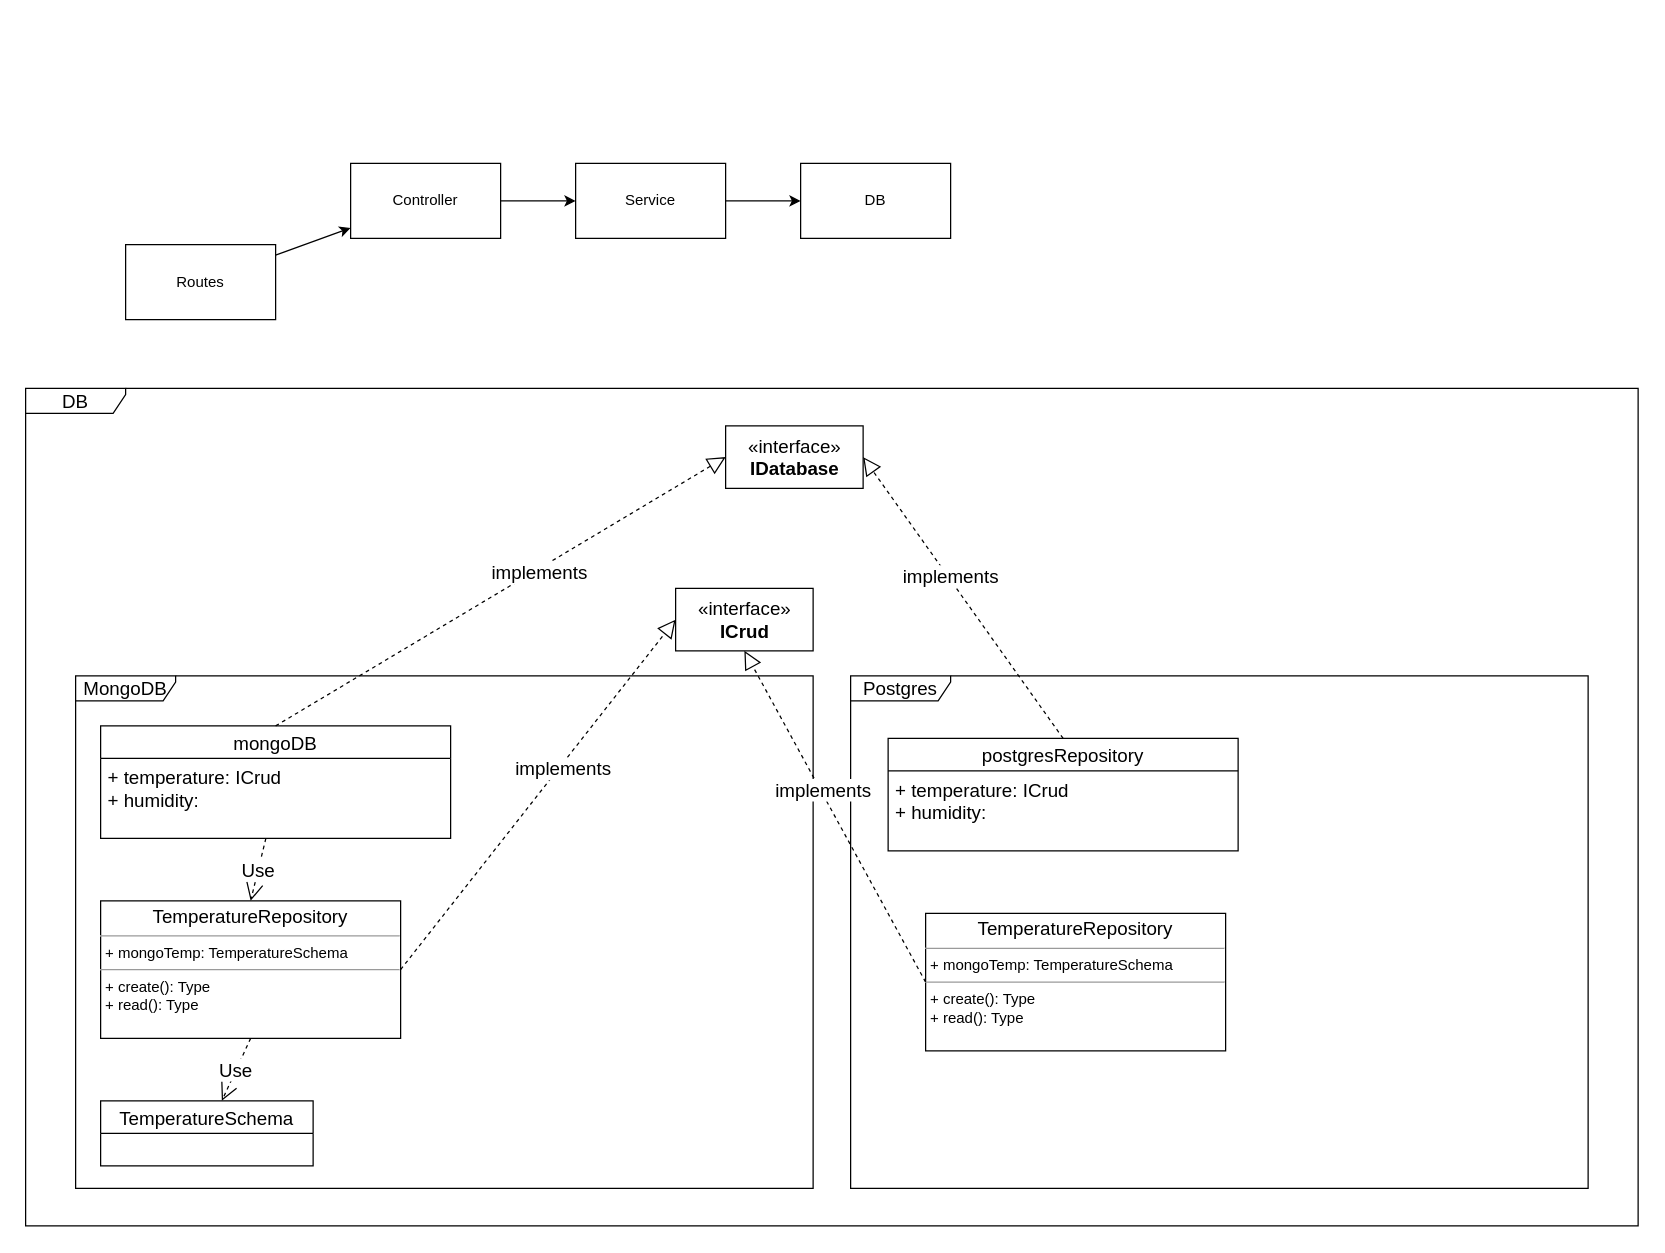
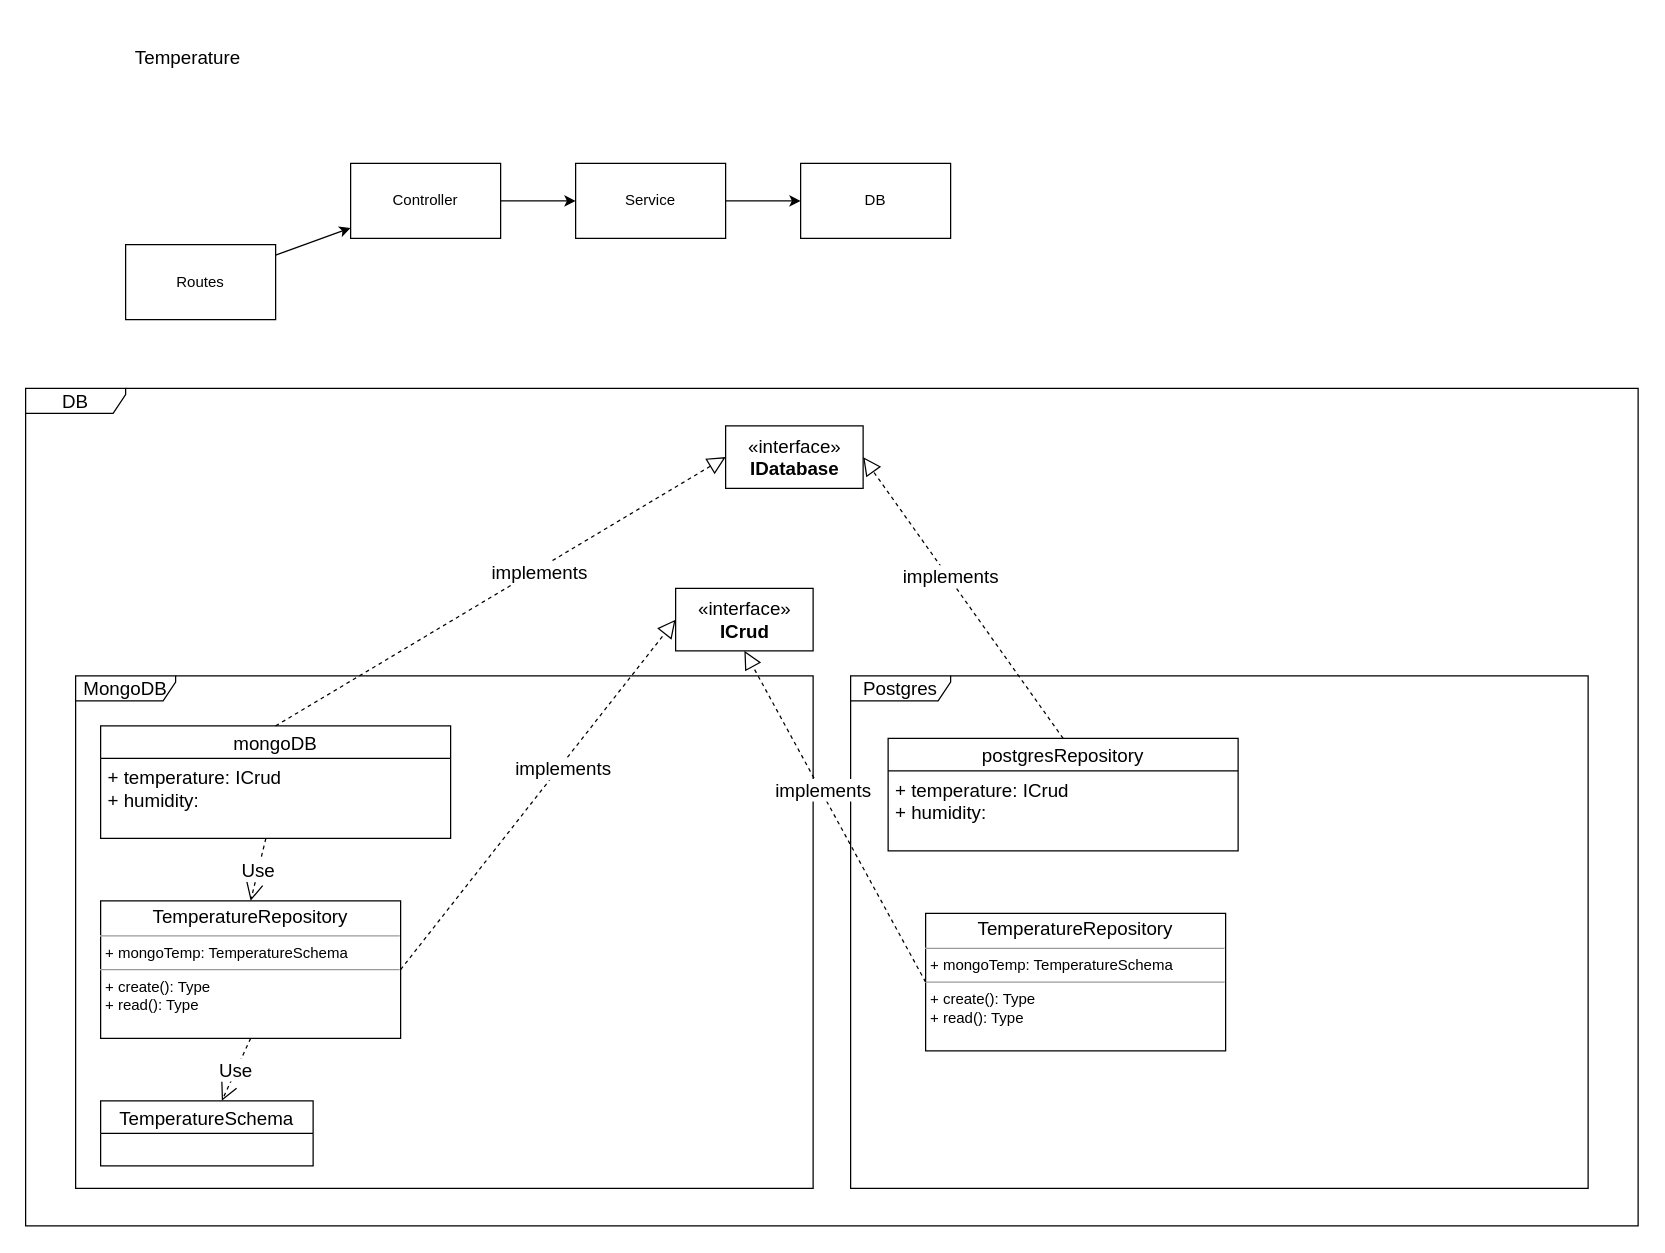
  <mxCell id="0" />
  <mxCell id="1" parent="0" />
  <mxCell id="2" value="DB" style="shape=umlFrame;whiteSpace=wrap;html=1;fontSize=15;width=80;height=20;" vertex="1" parent="1"><mxGeometry x="20" y="310" width="1290" height="670" as="geometry" /></mxCell>
  <mxCell id="3" value="MongoDB" style="shape=umlFrame;whiteSpace=wrap;html=1;fontSize=15;width=80;height=20;" vertex="1" parent="1"><mxGeometry x="60" y="540" width="590" height="410" as="geometry" /></mxCell>
  <mxCell id="4" value="" style="edgeStyle=none;html=1;fontSize=15;startArrow=none;startFill=0;" edge="1" parent="1" source="6" target="9"><mxGeometry relative="1" as="geometry" /></mxCell>
  <mxCell id="5" value="" style="edgeStyle=none;html=1;fontSize=15;startArrow=classic;startFill=1;endArrow=none;endFill=0;" edge="1" parent="1" source="6" target="11"><mxGeometry relative="1" as="geometry" /></mxCell>
  <mxCell id="6" value="Controller" style="rounded=0;whiteSpace=wrap;html=1;" vertex="1" parent="1"><mxGeometry x="280" y="130" width="120" height="60" as="geometry" /></mxCell>
+ <mxCell id="7" value="&lt;font style=&quot;font-size: 15px&quot;&gt;Temperature&lt;/font&gt;" style="text;html=1;strokeColor=none;fillColor=none;align=center;verticalAlign=middle;whiteSpace=wrap;rounded=0;" vertex="1" parent="1"><mxGeometry x="100" y="20" width="100" height="50" as="geometry" /></mxCell>
  <mxCell id="8" value="" style="edgeStyle=none;html=1;fontSize=15;startArrow=none;startFill=0;" edge="1" parent="1" source="9" target="10"><mxGeometry relative="1" as="geometry" /></mxCell>
  <mxCell id="9" value="Service" style="rounded=0;whiteSpace=wrap;html=1;" vertex="1" parent="1"><mxGeometry x="460" y="130" width="120" height="60" as="geometry" /></mxCell>
  <mxCell id="10" value="DB" style="rounded=0;whiteSpace=wrap;html=1;" vertex="1" parent="1"><mxGeometry x="640" y="130" width="120" height="60" as="geometry" /></mxCell>
  <mxCell id="11" value="Routes" style="rounded=0;whiteSpace=wrap;html=1;" vertex="1" parent="1"><mxGeometry x="100" y="195" width="120" height="60" as="geometry" /></mxCell>
  <mxCell id="12" value="TemperatureSchema" style="swimlane;fontStyle=0;childLayout=stackLayout;horizontal=1;startSize=26;fillColor=none;horizontalStack=0;resizeParent=1;resizeParentMax=0;resizeLast=0;collapsible=1;marginBottom=0;fontSize=15;" vertex="1" parent="1"><mxGeometry x="80" y="880" width="170" height="52" as="geometry" /></mxCell>
  <mxCell id="13" value="Use" style="endArrow=open;endSize=12;dashed=1;html=1;fontSize=15;exitX=0.5;exitY=1;exitDx=0;exitDy=0;" edge="1" parent="1" source="17" target="12"><mxGeometry width="160" relative="1" as="geometry"><mxPoint x="191.33" y="827" as="sourcePoint" /><mxPoint x="710" y="530" as="targetPoint" /></mxGeometry></mxCell>
  <mxCell id="14" value="mongoDB" style="swimlane;fontStyle=0;childLayout=stackLayout;horizontal=1;startSize=26;fillColor=none;horizontalStack=0;resizeParent=1;resizeParentMax=0;resizeLast=0;collapsible=1;marginBottom=0;fontSize=15;" vertex="1" parent="1"><mxGeometry x="80" y="580" width="280" height="90" as="geometry" /></mxCell>
  <mxCell id="15" value="+ temperature: ICrud&#10;+ humidity: " style="text;strokeColor=none;fillColor=none;align=left;verticalAlign=top;spacingLeft=4;spacingRight=4;overflow=hidden;rotatable=0;points=[[0,0.5],[1,0.5]];portConstraint=eastwest;fontSize=15;" vertex="1" parent="14"><mxGeometry y="26" width="280" height="64" as="geometry" /></mxCell>
  <mxCell id="16" value="Use" style="endArrow=open;endSize=12;dashed=1;html=1;fontSize=15;entryX=0.5;entryY=0;entryDx=0;entryDy=0;" edge="1" parent="1" source="15" target="17"><mxGeometry width="160" relative="1" as="geometry"><mxPoint x="330" y="781.643" as="sourcePoint" /><mxPoint x="195" y="747" as="targetPoint" /></mxGeometry></mxCell>
  <mxCell id="17" value="&lt;p style=&quot;margin: 0px ; margin-top: 4px ; text-align: center&quot;&gt;&lt;span style=&quot;font-size: 15px&quot;&gt;TemperatureRepository&lt;/span&gt;&lt;br&gt;&lt;/p&gt;&lt;hr size=&quot;1&quot;&gt;&lt;p style=&quot;margin: 0px ; margin-left: 4px&quot;&gt;+ mongoTemp: TemperatureSchema&lt;/p&gt;&lt;hr size=&quot;1&quot;&gt;&lt;p style=&quot;margin: 0px ; margin-left: 4px&quot;&gt;+ create(): Type&lt;/p&gt;&lt;p style=&quot;margin: 0px ; margin-left: 4px&quot;&gt;+ read(): Type&lt;br&gt;&lt;/p&gt;" style="verticalAlign=top;align=left;overflow=fill;fontSize=12;fontFamily=Helvetica;html=1;" vertex="1" parent="1"><mxGeometry x="80" y="720" width="240" height="110" as="geometry" /></mxCell>
  <mxCell id="18" value="Postgres" style="shape=umlFrame;whiteSpace=wrap;html=1;fontSize=15;width=80;height=20;" vertex="1" parent="1"><mxGeometry x="680" y="540" width="590" height="410" as="geometry" /></mxCell>
  <mxCell id="19" value="«interface»&lt;br&gt;&lt;b&gt;IDatabase&lt;/b&gt;" style="html=1;fontSize=15;" vertex="1" parent="1"><mxGeometry x="580" y="340" width="110" height="50" as="geometry" /></mxCell>
  <mxCell id="20" value="" style="endArrow=block;dashed=1;endFill=0;endSize=12;html=1;fontSize=15;exitX=0.5;exitY=0;exitDx=0;exitDy=0;entryX=0;entryY=0.5;entryDx=0;entryDy=0;" edge="1" parent="1" source="14" target="19"><mxGeometry width="160" relative="1" as="geometry"><mxPoint x="590" y="610" as="sourcePoint" /><mxPoint x="750" y="610" as="targetPoint" /></mxGeometry></mxCell>
  <mxCell id="21" value="implements" style="edgeLabel;html=1;align=center;verticalAlign=middle;resizable=0;points=[];fontSize=15;" vertex="1" connectable="0" parent="20"><mxGeometry x="0.159" y="-1" relative="1" as="geometry"><mxPoint x="1" as="offset" /></mxGeometry></mxCell>
  <mxCell id="22" value="postgresRepository" style="swimlane;fontStyle=0;childLayout=stackLayout;horizontal=1;startSize=26;fillColor=none;horizontalStack=0;resizeParent=1;resizeParentMax=0;resizeLast=0;collapsible=1;marginBottom=0;fontSize=15;" vertex="1" parent="1"><mxGeometry x="710" y="590" width="280" height="90" as="geometry" /></mxCell>
  <mxCell id="23" value="+ temperature: ICrud&#10;+ humidity: " style="text;strokeColor=none;fillColor=none;align=left;verticalAlign=top;spacingLeft=4;spacingRight=4;overflow=hidden;rotatable=0;points=[[0,0.5],[1,0.5]];portConstraint=eastwest;fontSize=15;" vertex="1" parent="22"><mxGeometry y="26" width="280" height="64" as="geometry" /></mxCell>
  <mxCell id="24" value="" style="endArrow=block;dashed=1;endFill=0;endSize=12;html=1;fontSize=15;exitX=0.5;exitY=0;exitDx=0;exitDy=0;entryX=1;entryY=0.5;entryDx=0;entryDy=0;" edge="1" parent="1" source="22" target="19"><mxGeometry width="160" relative="1" as="geometry"><mxPoint x="230" y="590" as="sourcePoint" /><mxPoint x="620" y="460" as="targetPoint" /></mxGeometry></mxCell>
  <mxCell id="25" value="implements" style="edgeLabel;html=1;align=center;verticalAlign=middle;resizable=0;points=[];fontSize=15;" vertex="1" connectable="0" parent="24"><mxGeometry x="0.159" y="-1" relative="1" as="geometry"><mxPoint x="1" as="offset" /></mxGeometry></mxCell>
  <mxCell id="26" value="«interface»&lt;br&gt;&lt;b&gt;ICrud&lt;/b&gt;" style="html=1;fontSize=15;" vertex="1" parent="1"><mxGeometry x="540" y="470" width="110" height="50" as="geometry" /></mxCell>
  <mxCell id="27" value="" style="endArrow=block;dashed=1;endFill=0;endSize=12;html=1;fontSize=15;exitX=1;exitY=0.5;exitDx=0;exitDy=0;entryX=0;entryY=0.5;entryDx=0;entryDy=0;" edge="1" parent="1" source="17" target="26"><mxGeometry width="160" relative="1" as="geometry"><mxPoint x="230" y="590" as="sourcePoint" /><mxPoint x="620" y="460" as="targetPoint" /></mxGeometry></mxCell>
  <mxCell id="28" value="implements" style="edgeLabel;html=1;align=center;verticalAlign=middle;resizable=0;points=[];fontSize=15;" vertex="1" connectable="0" parent="27"><mxGeometry x="0.159" y="-1" relative="1" as="geometry"><mxPoint x="1" as="offset" /></mxGeometry></mxCell>
  <mxCell id="29" value="&lt;p style=&quot;margin: 0px ; margin-top: 4px ; text-align: center&quot;&gt;&lt;span style=&quot;font-size: 15px&quot;&gt;TemperatureRepository&lt;/span&gt;&lt;br&gt;&lt;/p&gt;&lt;hr size=&quot;1&quot;&gt;&lt;p style=&quot;margin: 0px ; margin-left: 4px&quot;&gt;+ mongoTemp: TemperatureSchema&lt;/p&gt;&lt;hr size=&quot;1&quot;&gt;&lt;p style=&quot;margin: 0px ; margin-left: 4px&quot;&gt;+ create(): Type&lt;/p&gt;&lt;p style=&quot;margin: 0px ; margin-left: 4px&quot;&gt;+ read(): Type&lt;br&gt;&lt;/p&gt;" style="verticalAlign=top;align=left;overflow=fill;fontSize=12;fontFamily=Helvetica;html=1;" vertex="1" parent="1"><mxGeometry x="740" y="730" width="240" height="110" as="geometry" /></mxCell>
  <mxCell id="30" value="" style="endArrow=block;dashed=1;endFill=0;endSize=12;html=1;fontSize=15;exitX=0;exitY=0.5;exitDx=0;exitDy=0;entryX=0.5;entryY=1;entryDx=0;entryDy=0;" edge="1" parent="1" source="29" target="26"><mxGeometry width="160" relative="1" as="geometry"><mxPoint x="330" y="785" as="sourcePoint" /><mxPoint x="409" y="395" as="targetPoint" /></mxGeometry></mxCell>
  <mxCell id="31" value="implements" style="edgeLabel;html=1;align=center;verticalAlign=middle;resizable=0;points=[];fontSize=15;" vertex="1" connectable="0" parent="30"><mxGeometry x="0.159" y="-1" relative="1" as="geometry"><mxPoint x="1" as="offset" /></mxGeometry></mxCell>
